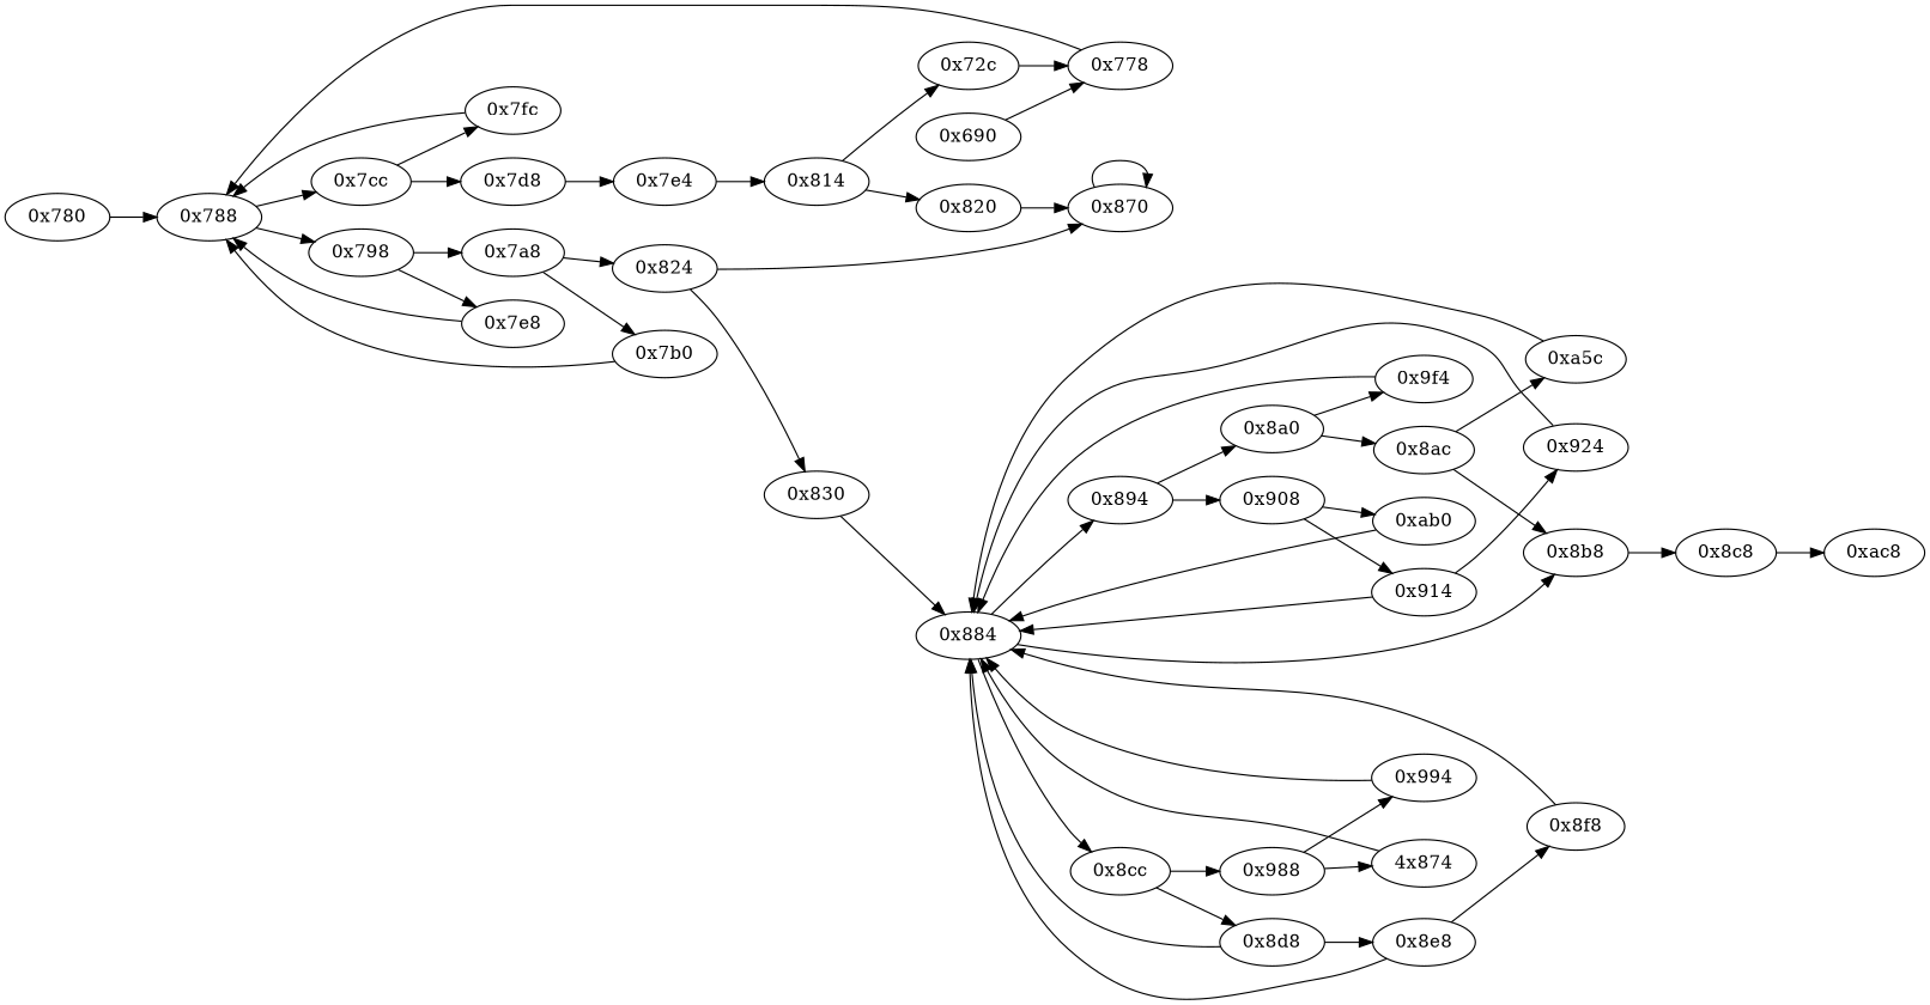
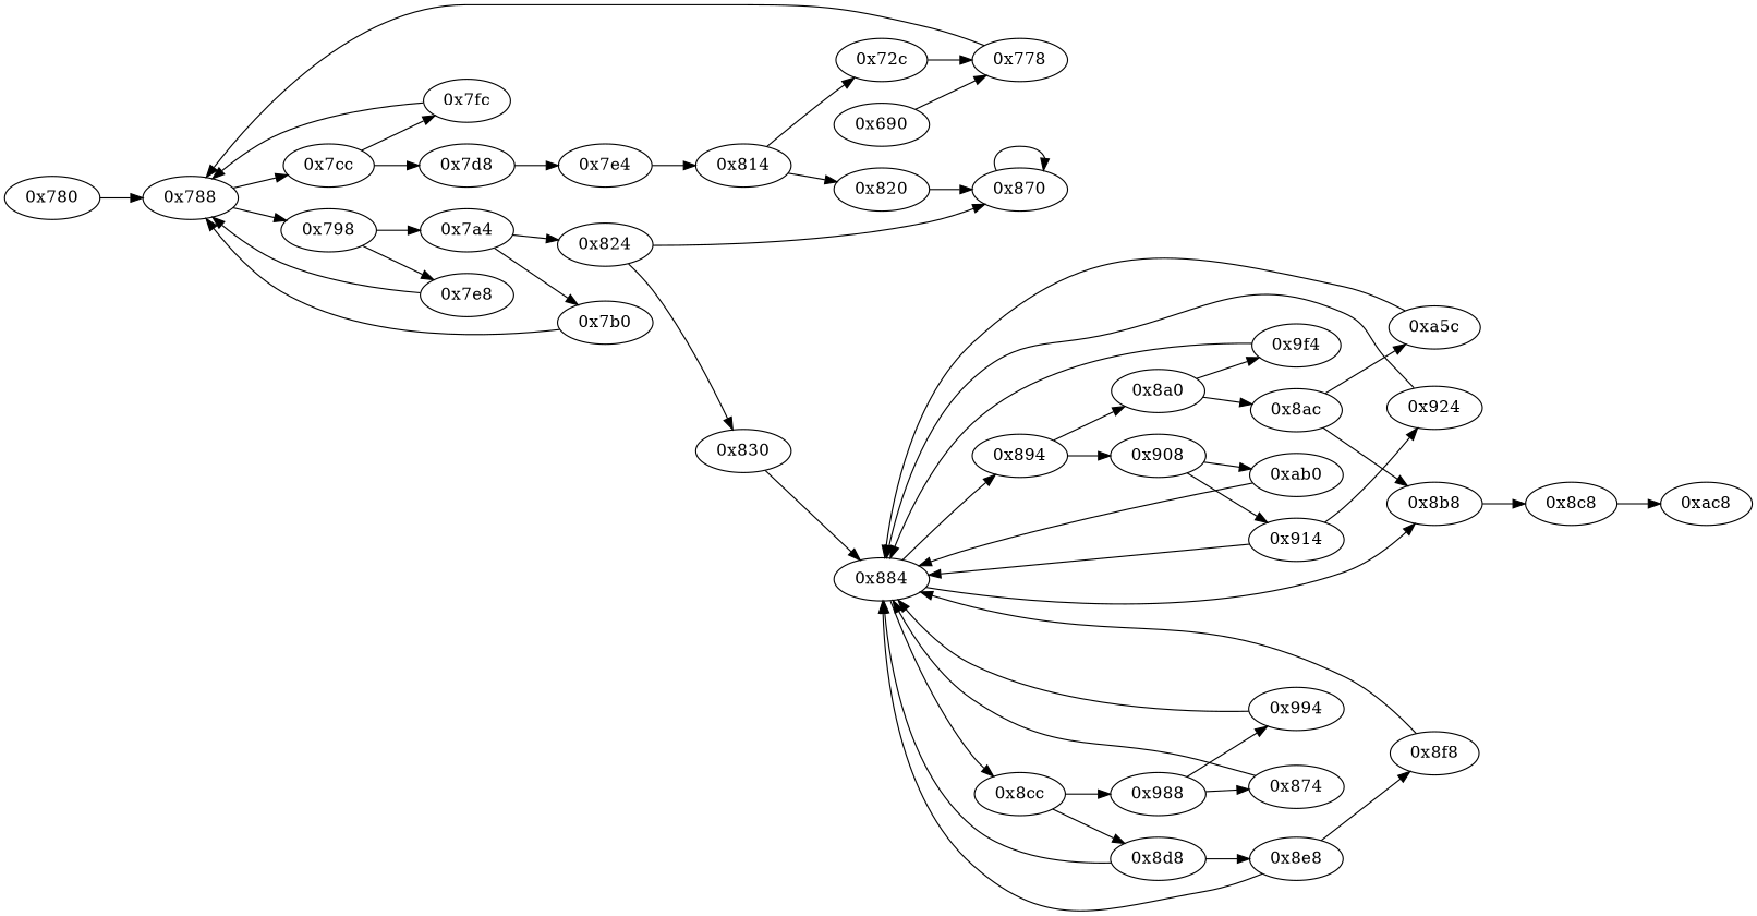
  digraph {
    rankdir=LR
    node [opcode="[u'ldr', u'cmp', u'b']"]
    "0x788" [opcode="[u'bic', u'ldr', u'cmp', u'b']"]
    "0x798"
    "0x7cc"
-   "0x7a4" [label="0x7a8"]
+   "0x7a4"
    "0x7e8" [opcode="[u'str', u'str', u'str', u'mov', u'b']"]
    "0x7fc" [opcode="[u'ldrb', u'ldr', u'ldr', u'cmp', u'mov', u'b']"]
    "0x7d8"
    "0x824"
    "0x7b0" [opcode="[u'ldr', u'cmp', u'mov', u'mov', u'strb', u'mov', u'b']"]
    "0x7e4" [opcode="[u'b']"]
    "0x8b8" [opcode="[u'ldr', u'cmp', u'mov', u'b']"]
    "0x8ac"
    "0xa5c" [opcode="[u'ldr', u'ldr', u'sub', u'mul', u'eor', u'and', u'ldr', u'mov', u'mov', u'ldr', u'cmp', u'mov', u'cmp', u'mov', u'mov', u'cmp', u'mov', u'mov', u'teq', u'mov', u'b']"]
    "0x8c8" [opcode="[u'b']"]
    "0x884" [opcode="[u'mov', u'ldr', u'cmp', u'b']"]
    "0x8cc"
    "0x894"
    "0xac8" [opcode="[u'ldr', u'ldr', u'ldr', u'ldr', u'sub', u'mov', u'sub', u'pop']"]
    "0x780" [opcode="[u'ldr', u'mov']"]
-   "0x874" [opcode="[u'ldr', u'cmp', u'mov', u'mov']" label="4x874"]
+   "0x874" [opcode="[u'ldr', u'cmp', u'mov', u'mov']"]
    "0x988"
    "0x994" [opcode="[u'ldr', u'bl', u'ldr', u'ldr', u'ldr', u'sub', u'mul', u'mvn', u'ldr', u'ldr', u'orr', u'mov', u'cmn', u'mov', u'cmp', u'mov', u'mov', u'mov', u'cmn', u'mov', u'mov', u'teq', u'mov', u'b']"]
    "0xab0" [opcode="[u'ldr', u'ldr', u'ldr', u'cmp', u'mov', u'b']"]
    "0x8d8" [opcode="[u'ldr', u'cmp', u'mov', u'b']"]
    "0x908"
    "0x8a0"
    "0x8e8" [opcode="[u'ldr', u'cmp', u'mov', u'b']"]
    "0x8f8" [opcode="[u'ldr', u'bl', u'mov', u'b']"]
    "0x870" [opcode="[u'b']"]
    "0x830" [opcode="[u'ldr', u'ldr', u'mvn', u'str', u'add', u'ldr', u'ldr', u'ldr', u'ldr', u'ldr', u'ldr', u'str', u'ldr', u'add', u'str', u'b']"]
    "0x914" [opcode="[u'ldr', u'cmp', u'mov', u'b']"]
    "0x9f4" [opcode="[u'ldr', u'ldr', u'ldr', u'ldr', u'ldr', u'mov', u'sub', u'cmp', u'sub', u'mov', u'add', u'mul', u'mov', u'mvn', u'orr', u'cmn', u'mov', u'teq', u'mov', u'mov', u'cmn', u'mov', u'mov', u'cmp', u'mov', u'b']"]
    "0x924" [opcode="[u'ldr', u'mov', u'ldr', u'ldr', u'sub', u'sub', u'add', u'mul', u'eor', u'and', u'ldr', u'mov', u'mov', u'ldr', u'ldr', u'cmp', u'mov', u'teq', u'mov', u'mov', u'cmp', u'mov', u'cmp', u'mov', u'b']"]
    "0x820" [opcode="[u'b']"]
    "0x814"
    "0x72c" [opcode="[u'ldr', u'ldr', u'mvn', u'bic', u'and', u'orr', u'ldr', u'ldrb', u'bic', u'bic', u'orr', u'eor', u'ldr', u'ldr', u'ldr', u'add', u'add', u'add', u'sub']"]
    "0x778" [opcode="[u'ldr', u'b']"]
    "0x690" [opcode="[u'push', u'add', u'sub', u'ldr', u'ldr', u'ldr', u'str', u'ldr', u'mov', u'bl', u'ldr', u'ldr', u'mov', u'mov', u'ldr', u'ldr', u'ldr', u'add', u'cmp', u'mov', u'sub', u'mov', u'sub', u'mul', u'mvn', u'mvn', u'orr', u'cmn', u'mov', u'mov', u'eor', u'and', u'orr', u'ldr', u'ldr', u'ldr', u'mov', u'mov', u'b']"]
    "0x788" -> "0x798"
    "0x788" -> "0x7cc"
    "0x798" -> "0x7a4"
    "0x798" -> "0x7e8"
    "0x7cc" -> "0x7fc"
    "0x7cc" -> "0x7d8"
    "0x7a4" -> "0x824"
    "0x7a4" -> "0x7b0"
    "0x7e8" -> "0x788"
    "0x7fc" -> "0x788"
    "0x7d8" -> "0x7e4"
    "0x824" -> "0x870"
    "0x824" -> "0x830"
    "0x7b0" -> "0x788"
    "0x7e4" -> "0x814"
    "0x8b8" -> "0x8c8"
    "0x8ac" -> "0x8b8"
    "0x8ac" -> "0xa5c"
    "0xa5c" -> "0x884"
    "0x8c8" -> "0xac8"
    "0x884" -> "0x8b8"
    "0x884" -> "0x8cc"
    "0x884" -> "0x894"
    "0x8cc" -> "0x988"
    "0x8cc" -> "0x8d8"
    "0x894" -> "0x908"
    "0x894" -> "0x8a0"
    "0x780" -> "0x788"
    "0x874" -> "0x884"
    "0x988" -> "0x874"
    "0x988" -> "0x994"
    "0x994" -> "0x884"
    "0xab0" -> "0x884"
    "0x8d8" -> "0x884"
    "0x8d8" -> "0x8e8"
    "0x908" -> "0xab0"
    "0x908" -> "0x914"
    "0x8a0" -> "0x8ac"
    "0x8a0" -> "0x9f4"
    "0x8e8" -> "0x884"
    "0x8e8" -> "0x8f8"
    "0x8f8" -> "0x884"
    "0x870" -> "0x870"
    "0x830" -> "0x884"
    "0x914" -> "0x884"
    "0x914" -> "0x924"
    "0x9f4" -> "0x884"
    "0x924" -> "0x884"
    "0x820" -> "0x870"
    "0x814" -> "0x820"
    "0x814" -> "0x72c"
    "0x72c" -> "0x778"
    "0x778" -> "0x788"
    "0x690" -> "0x778"
  }
